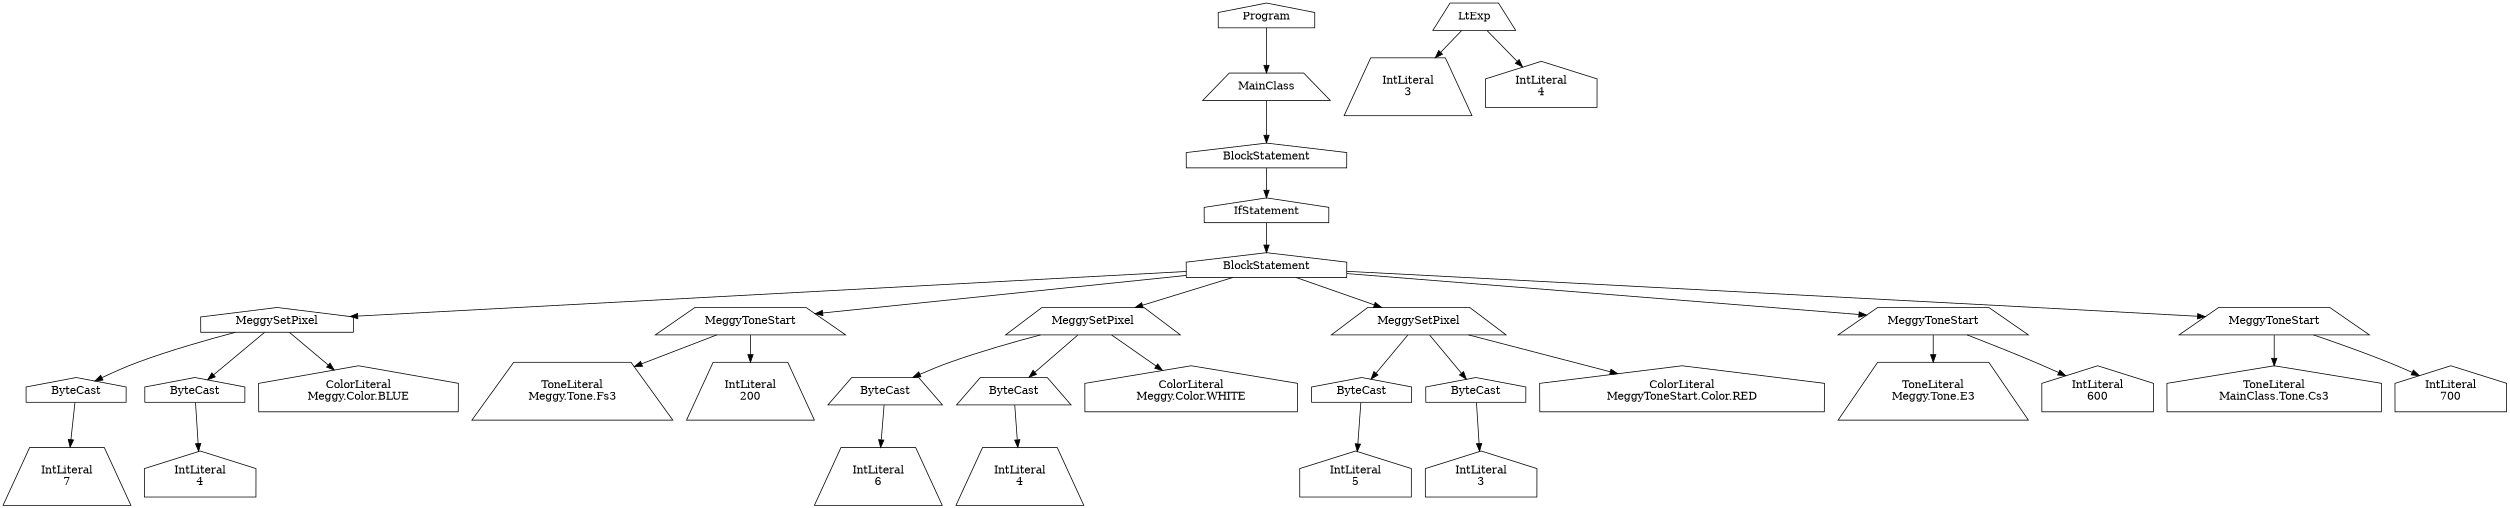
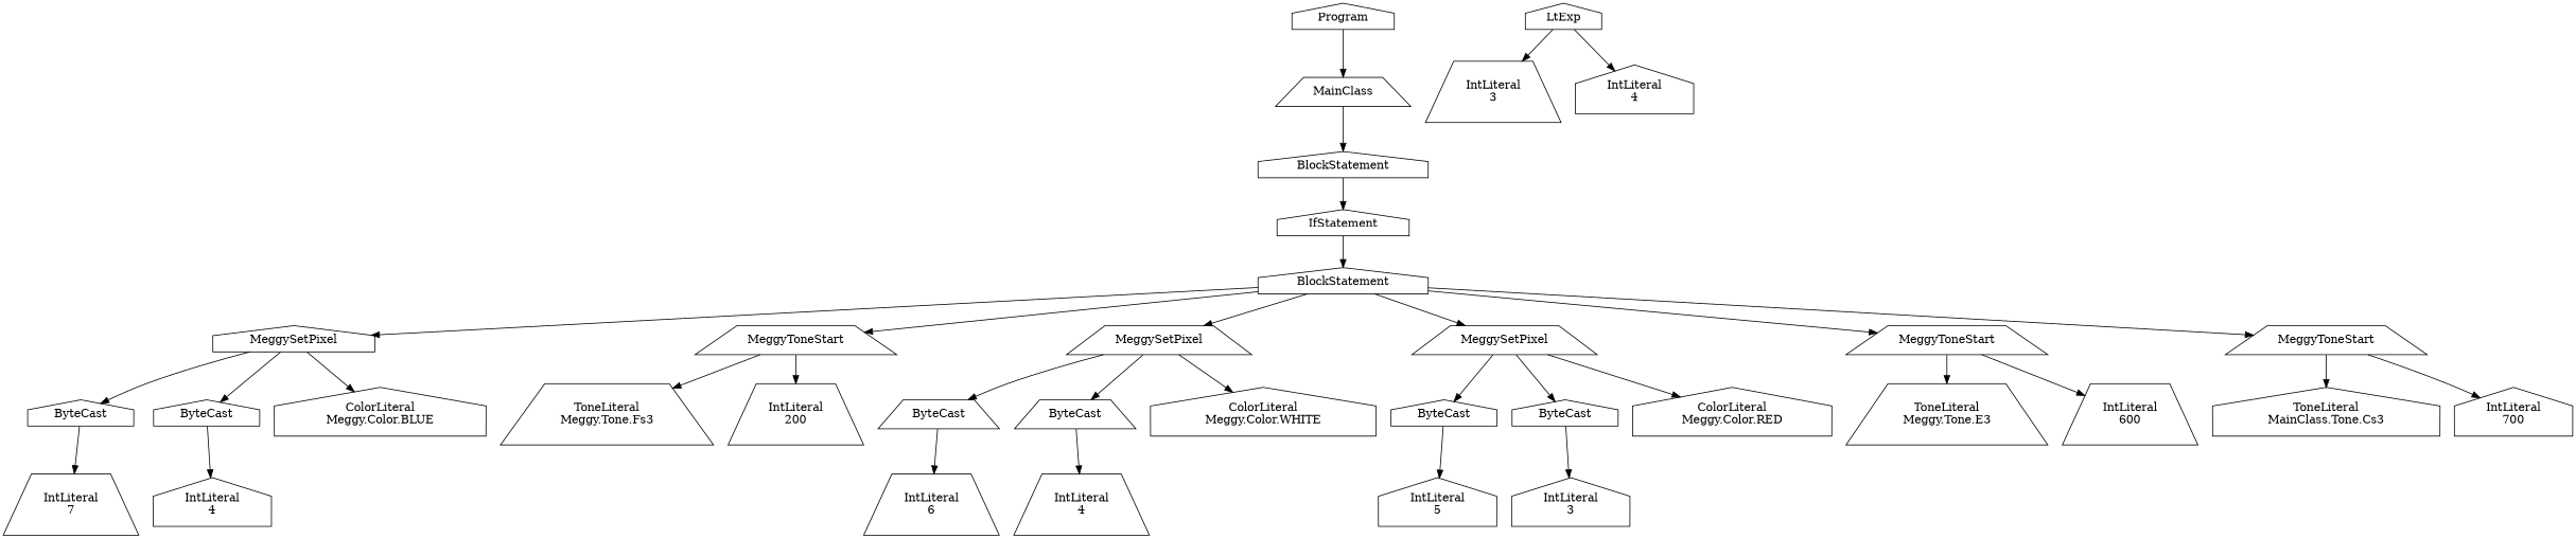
  digraph {
    node [shape=house]
    n1 [label=Program]
    n2 [label=MainClass shape=trapezium]
    n3 [label=BlockStatement]
    n4 [label=IfStatement]
    n5 [label=BlockStatement]
-   n6 [label=LtExp shape=trapezium]
+   n6 [label=LtExp]
    n7 [label="IntLiteral\n3" shape=trapezium]
    n8 [label="IntLiteral\n4"]
    n9 [label=MeggySetPixel]
    n10 [label=MeggyToneStart shape=trapezium]
    n11 [label=MeggySetPixel shape=trapezium]
    n12 [label=MeggySetPixel shape=trapezium]
    n13 [label=MeggyToneStart shape=trapezium]
    n14 [label=MeggyToneStart shape=trapezium]
    n15 [label=ByteCast]
    n16 [label=ByteCast]
    n17 [label="ColorLiteral\nMeggy.Color.BLUE"]
    n18 [label="ToneLiteral\nMeggy.Tone.Fs3" shape=trapezium]
    n19 [label="IntLiteral\n200" shape=trapezium]
    n20 [label=ByteCast shape=trapezium]
    n21 [label=ByteCast shape=trapezium]
    n22 [label="ColorLiteral\nMeggy.Color.WHITE"]
    n23 [label=ByteCast]
    n24 [label=ByteCast]
-   n25 [label="ColorLiteral\nMeggyToneStart.Color.RED"]
+   n25 [label="ColorLiteral\nMeggy.Color.RED"]
    n26 [label="ToneLiteral\nMeggy.Tone.E3" shape=trapezium]
-   n27 [label="IntLiteral\n600"]
+   n27 [label="IntLiteral\n600" shape=trapezium]
    n28 [label="ToneLiteral\nMainClass.Tone.Cs3"]
    n29 [label="IntLiteral\n700"]
    n30 [label="IntLiteral\n7" shape=trapezium]
    n31 [label="IntLiteral\n4"]
    n32 [label="IntLiteral\n6" shape=trapezium]
    n33 [label="IntLiteral\n4" shape=trapezium]
    n34 [label="IntLiteral\n5"]
    n35 [label="IntLiteral\n3"]
    n1 -> n2
    n2 -> n3
    n3 -> n4
    n4 -> n5
    n5 -> n9
    n5 -> n10
    n5 -> n11
    n5 -> n12
    n5 -> n13
    n5 -> n14
    n6 -> n7
    n6 -> n8
    n9 -> n15
    n9 -> n16
    n9 -> n17
    n10 -> n18
    n10 -> n19
    n11 -> n20
    n11 -> n21
    n11 -> n22
    n12 -> n23
    n12 -> n24
    n12 -> n25
    n13 -> n26
    n13 -> n27
    n14 -> n28
    n14 -> n29
    n15 -> n30
    n16 -> n31
    n20 -> n32
    n21 -> n33
    n23 -> n34
    n24 -> n35
  }
